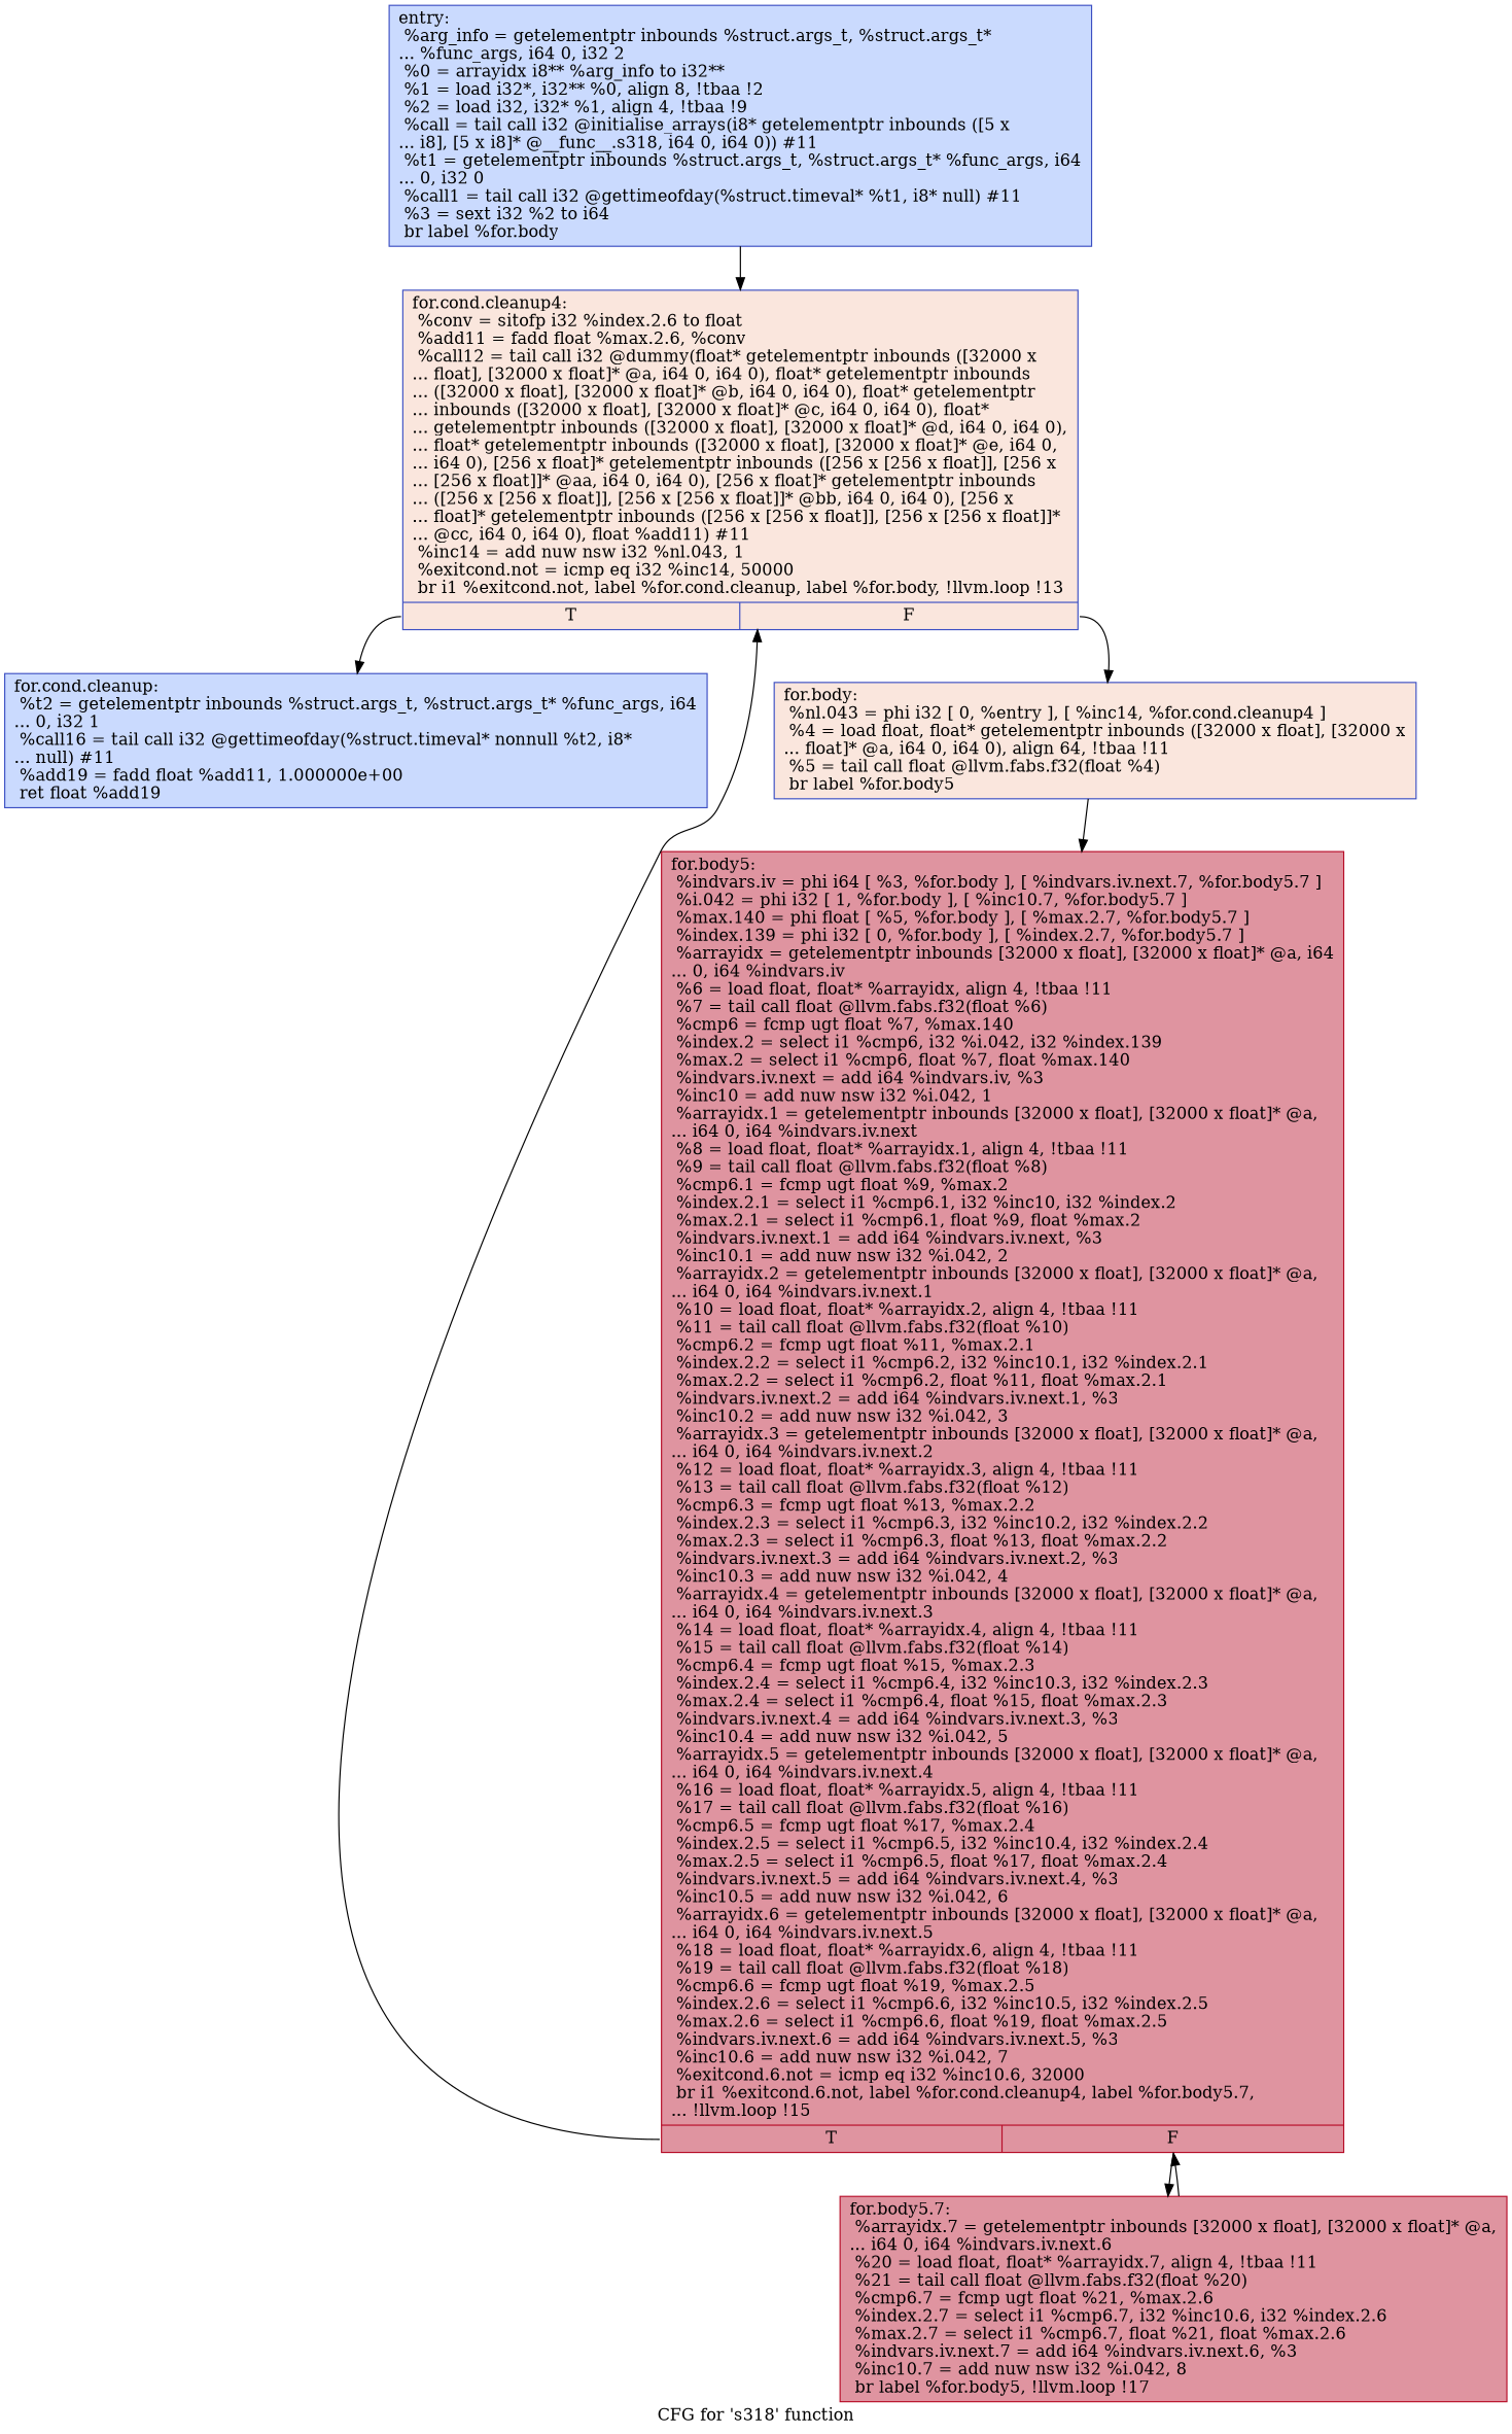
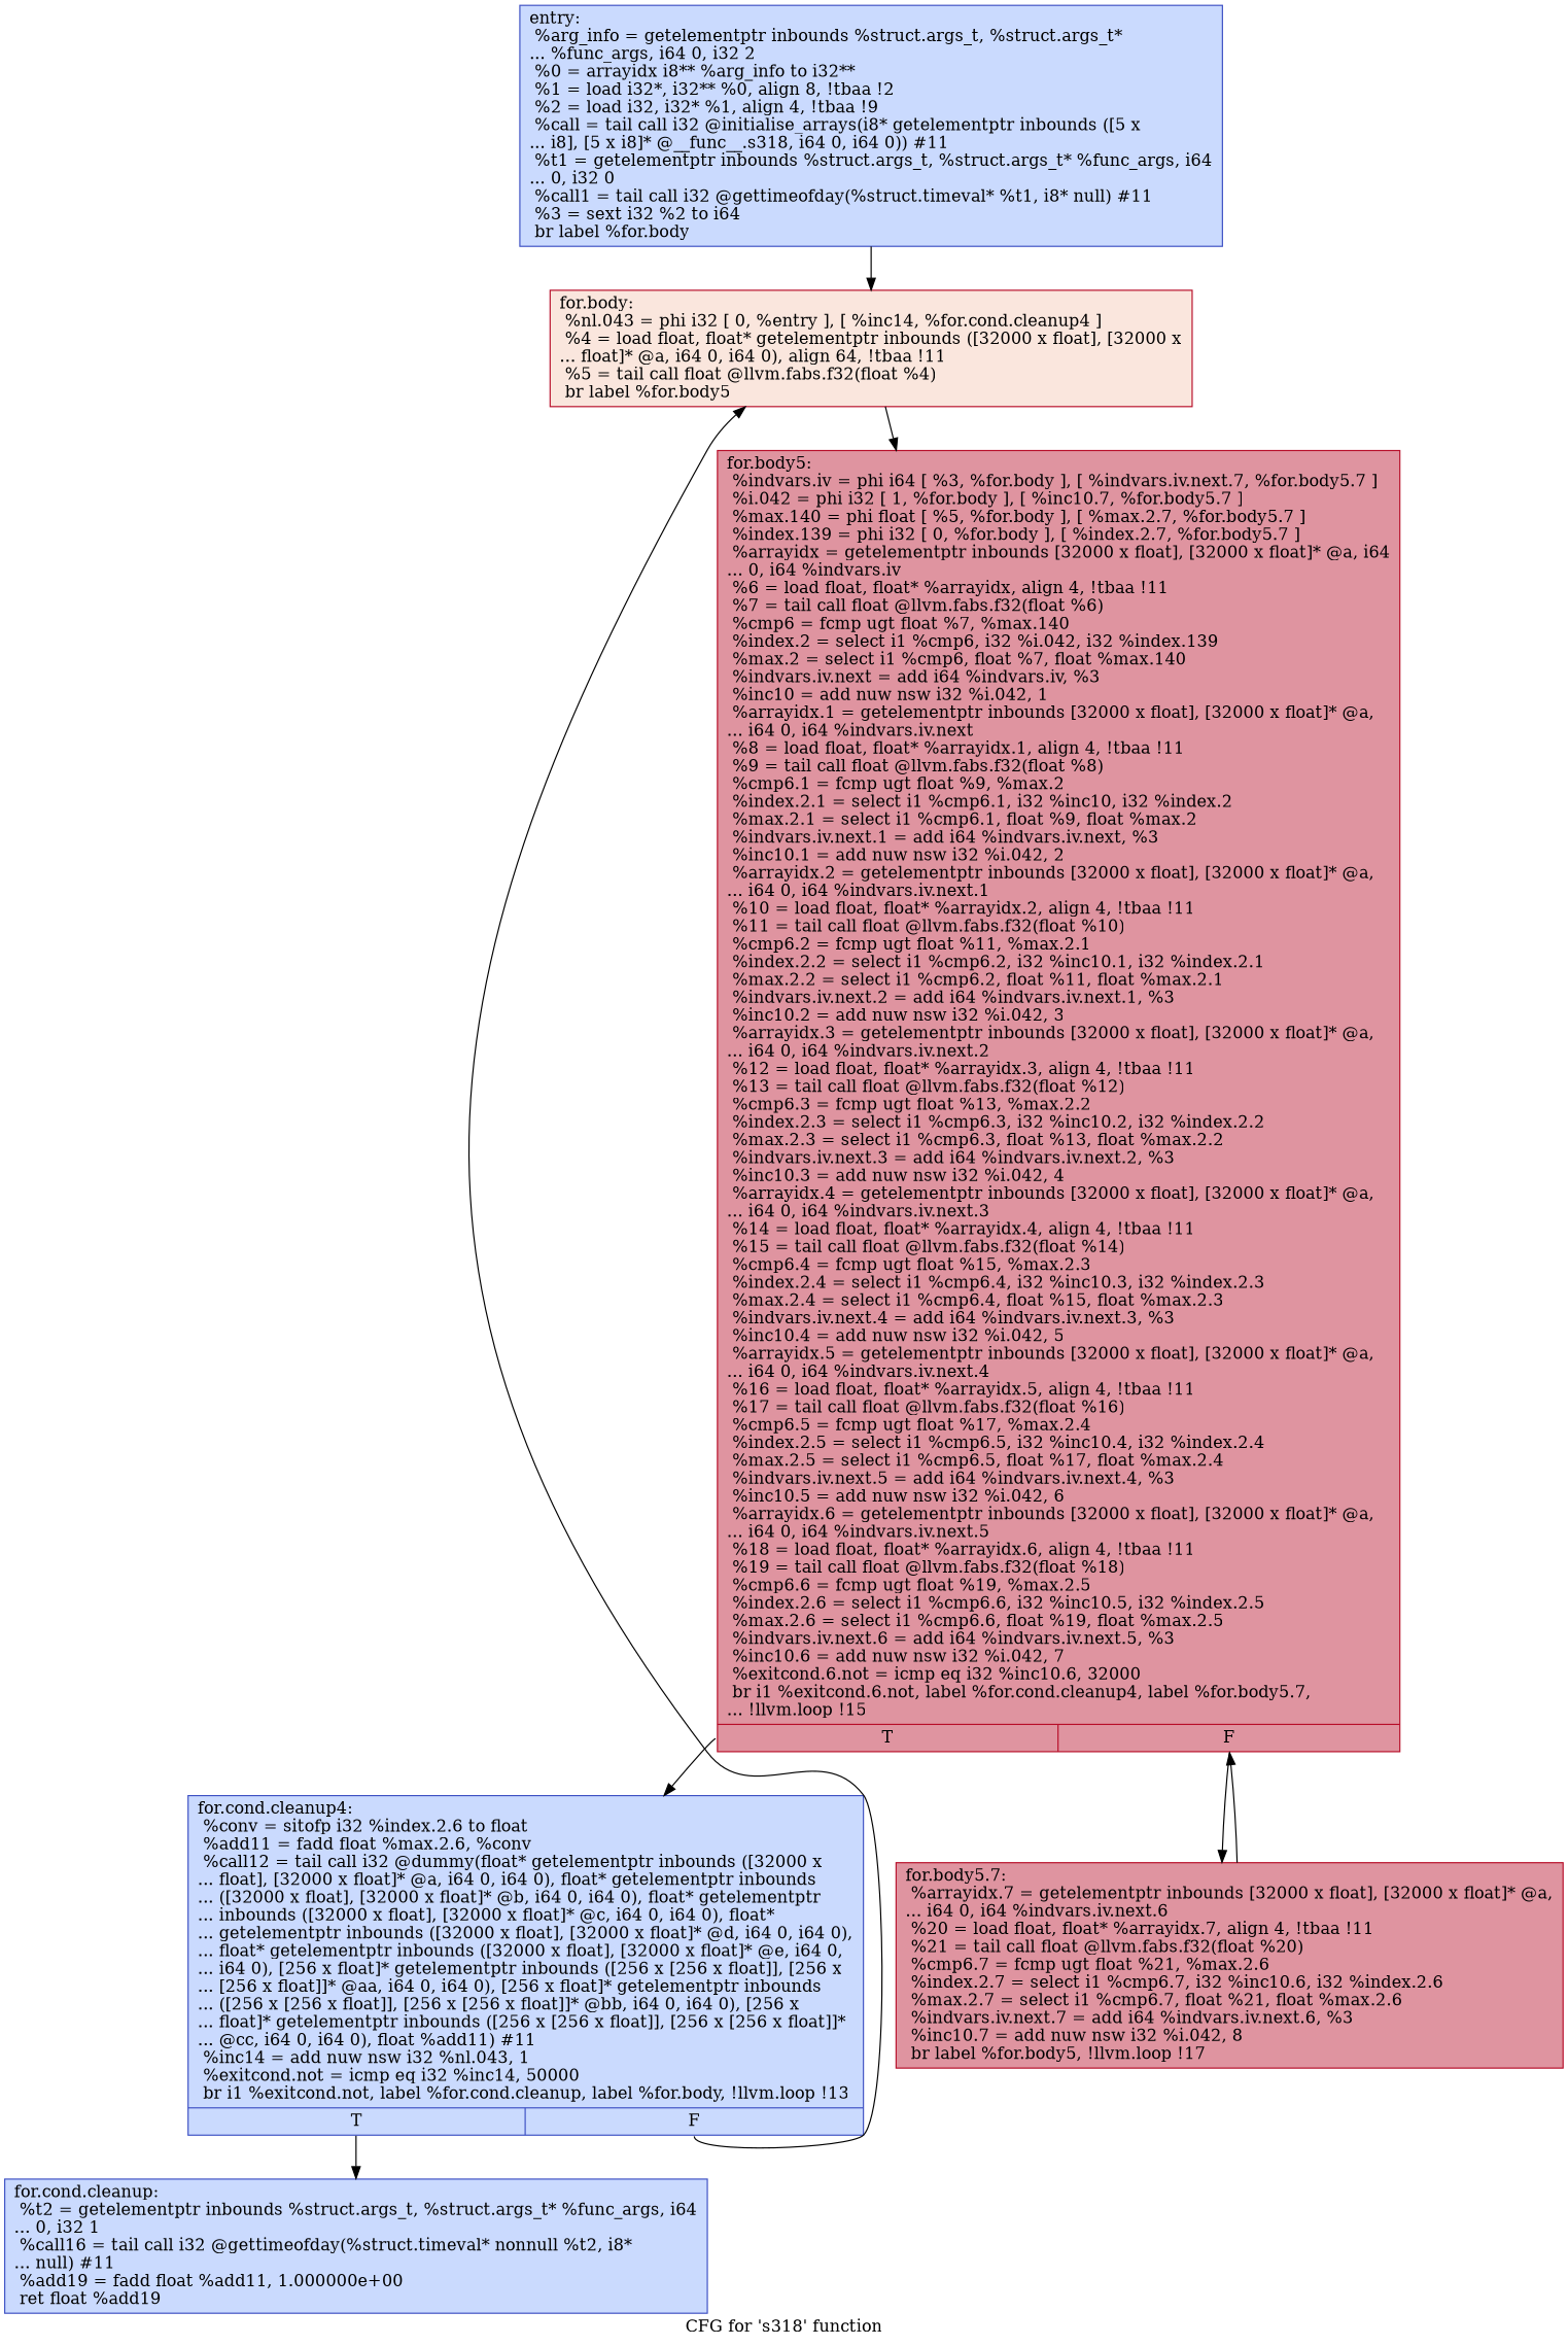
  digraph {
    label="CFG for 's318' function"
    node [color="#3d50c3ff" fillcolor="#88abfd70" shape=record style=filled]
    n1 [label="{entry:\l  %arg_info = getelementptr inbounds %struct.args_t, %struct.args_t*\l... %func_args, i64 0, i32 2\l  %0 = arrayidx i8** %arg_info to i32**\l  %1 = load i32*, i32** %0, align 8, !tbaa !2\l  %2 = load i32, i32* %1, align 4, !tbaa !9\l  %call = tail call i32 @initialise_arrays(i8* getelementptr inbounds ([5 x\l... i8], [5 x i8]* @__func__.s318, i64 0, i64 0)) #11\l  %t1 = getelementptr inbounds %struct.args_t, %struct.args_t* %func_args, i64\l... 0, i32 0\l  %call1 = tail call i32 @gettimeofday(%struct.timeval* %t1, i8* null) #11\l  %3 = sext i32 %2 to i64\l  br label %for.body\l}"]
-   n2 [fillcolor="#f3c7b170" label="{for.body:                                         \l  %nl.043 = phi i32 [ 0, %entry ], [ %inc14, %for.cond.cleanup4 ]\l  %4 = load float, float* getelementptr inbounds ([32000 x float], [32000 x\l... float]* @a, i64 0, i64 0), align 64, !tbaa !11\l  %5 = tail call float @llvm.fabs.f32(float %4)\l  br label %for.body5\l}"]
+   n2 [color="#b70d28ff" fillcolor="#f3c7b170" label="{for.body:                                         \l  %nl.043 = phi i32 [ 0, %entry ], [ %inc14, %for.cond.cleanup4 ]\l  %4 = load float, float* getelementptr inbounds ([32000 x float], [32000 x\l... float]* @a, i64 0, i64 0), align 64, !tbaa !11\l  %5 = tail call float @llvm.fabs.f32(float %4)\l  br label %for.body5\l}"]
    n3 [color="#b70d28ff" fillcolor="#b70d2870" label="{for.body5:                                        \l  %indvars.iv = phi i64 [ %3, %for.body ], [ %indvars.iv.next.7, %for.body5.7 ]\l  %i.042 = phi i32 [ 1, %for.body ], [ %inc10.7, %for.body5.7 ]\l  %max.140 = phi float [ %5, %for.body ], [ %max.2.7, %for.body5.7 ]\l  %index.139 = phi i32 [ 0, %for.body ], [ %index.2.7, %for.body5.7 ]\l  %arrayidx = getelementptr inbounds [32000 x float], [32000 x float]* @a, i64\l... 0, i64 %indvars.iv\l  %6 = load float, float* %arrayidx, align 4, !tbaa !11\l  %7 = tail call float @llvm.fabs.f32(float %6)\l  %cmp6 = fcmp ugt float %7, %max.140\l  %index.2 = select i1 %cmp6, i32 %i.042, i32 %index.139\l  %max.2 = select i1 %cmp6, float %7, float %max.140\l  %indvars.iv.next = add i64 %indvars.iv, %3\l  %inc10 = add nuw nsw i32 %i.042, 1\l  %arrayidx.1 = getelementptr inbounds [32000 x float], [32000 x float]* @a,\l... i64 0, i64 %indvars.iv.next\l  %8 = load float, float* %arrayidx.1, align 4, !tbaa !11\l  %9 = tail call float @llvm.fabs.f32(float %8)\l  %cmp6.1 = fcmp ugt float %9, %max.2\l  %index.2.1 = select i1 %cmp6.1, i32 %inc10, i32 %index.2\l  %max.2.1 = select i1 %cmp6.1, float %9, float %max.2\l  %indvars.iv.next.1 = add i64 %indvars.iv.next, %3\l  %inc10.1 = add nuw nsw i32 %i.042, 2\l  %arrayidx.2 = getelementptr inbounds [32000 x float], [32000 x float]* @a,\l... i64 0, i64 %indvars.iv.next.1\l  %10 = load float, float* %arrayidx.2, align 4, !tbaa !11\l  %11 = tail call float @llvm.fabs.f32(float %10)\l  %cmp6.2 = fcmp ugt float %11, %max.2.1\l  %index.2.2 = select i1 %cmp6.2, i32 %inc10.1, i32 %index.2.1\l  %max.2.2 = select i1 %cmp6.2, float %11, float %max.2.1\l  %indvars.iv.next.2 = add i64 %indvars.iv.next.1, %3\l  %inc10.2 = add nuw nsw i32 %i.042, 3\l  %arrayidx.3 = getelementptr inbounds [32000 x float], [32000 x float]* @a,\l... i64 0, i64 %indvars.iv.next.2\l  %12 = load float, float* %arrayidx.3, align 4, !tbaa !11\l  %13 = tail call float @llvm.fabs.f32(float %12)\l  %cmp6.3 = fcmp ugt float %13, %max.2.2\l  %index.2.3 = select i1 %cmp6.3, i32 %inc10.2, i32 %index.2.2\l  %max.2.3 = select i1 %cmp6.3, float %13, float %max.2.2\l  %indvars.iv.next.3 = add i64 %indvars.iv.next.2, %3\l  %inc10.3 = add nuw nsw i32 %i.042, 4\l  %arrayidx.4 = getelementptr inbounds [32000 x float], [32000 x float]* @a,\l... i64 0, i64 %indvars.iv.next.3\l  %14 = load float, float* %arrayidx.4, align 4, !tbaa !11\l  %15 = tail call float @llvm.fabs.f32(float %14)\l  %cmp6.4 = fcmp ugt float %15, %max.2.3\l  %index.2.4 = select i1 %cmp6.4, i32 %inc10.3, i32 %index.2.3\l  %max.2.4 = select i1 %cmp6.4, float %15, float %max.2.3\l  %indvars.iv.next.4 = add i64 %indvars.iv.next.3, %3\l  %inc10.4 = add nuw nsw i32 %i.042, 5\l  %arrayidx.5 = getelementptr inbounds [32000 x float], [32000 x float]* @a,\l... i64 0, i64 %indvars.iv.next.4\l  %16 = load float, float* %arrayidx.5, align 4, !tbaa !11\l  %17 = tail call float @llvm.fabs.f32(float %16)\l  %cmp6.5 = fcmp ugt float %17, %max.2.4\l  %index.2.5 = select i1 %cmp6.5, i32 %inc10.4, i32 %index.2.4\l  %max.2.5 = select i1 %cmp6.5, float %17, float %max.2.4\l  %indvars.iv.next.5 = add i64 %indvars.iv.next.4, %3\l  %inc10.5 = add nuw nsw i32 %i.042, 6\l  %arrayidx.6 = getelementptr inbounds [32000 x float], [32000 x float]* @a,\l... i64 0, i64 %indvars.iv.next.5\l  %18 = load float, float* %arrayidx.6, align 4, !tbaa !11\l  %19 = tail call float @llvm.fabs.f32(float %18)\l  %cmp6.6 = fcmp ugt float %19, %max.2.5\l  %index.2.6 = select i1 %cmp6.6, i32 %inc10.5, i32 %index.2.5\l  %max.2.6 = select i1 %cmp6.6, float %19, float %max.2.5\l  %indvars.iv.next.6 = add i64 %indvars.iv.next.5, %3\l  %inc10.6 = add nuw nsw i32 %i.042, 7\l  %exitcond.6.not = icmp eq i32 %inc10.6, 32000\l  br i1 %exitcond.6.not, label %for.cond.cleanup4, label %for.body5.7,\l... !llvm.loop !15\l|{<s0>T|<s1>F}}"]
-   n4 [fillcolor="#f3c7b170" label="{for.cond.cleanup4:                                \l  %conv = sitofp i32 %index.2.6 to float\l  %add11 = fadd float %max.2.6, %conv\l  %call12 = tail call i32 @dummy(float* getelementptr inbounds ([32000 x\l... float], [32000 x float]* @a, i64 0, i64 0), float* getelementptr inbounds\l... ([32000 x float], [32000 x float]* @b, i64 0, i64 0), float* getelementptr\l... inbounds ([32000 x float], [32000 x float]* @c, i64 0, i64 0), float*\l... getelementptr inbounds ([32000 x float], [32000 x float]* @d, i64 0, i64 0),\l... float* getelementptr inbounds ([32000 x float], [32000 x float]* @e, i64 0,\l... i64 0), [256 x float]* getelementptr inbounds ([256 x [256 x float]], [256 x\l... [256 x float]]* @aa, i64 0, i64 0), [256 x float]* getelementptr inbounds\l... ([256 x [256 x float]], [256 x [256 x float]]* @bb, i64 0, i64 0), [256 x\l... float]* getelementptr inbounds ([256 x [256 x float]], [256 x [256 x float]]*\l... @cc, i64 0, i64 0), float %add11) #11\l  %inc14 = add nuw nsw i32 %nl.043, 1\l  %exitcond.not = icmp eq i32 %inc14, 50000\l  br i1 %exitcond.not, label %for.cond.cleanup, label %for.body, !llvm.loop !13\l|{<s0>T|<s1>F}}"]
+   n4 [label="{for.cond.cleanup4:                                \l  %conv = sitofp i32 %index.2.6 to float\l  %add11 = fadd float %max.2.6, %conv\l  %call12 = tail call i32 @dummy(float* getelementptr inbounds ([32000 x\l... float], [32000 x float]* @a, i64 0, i64 0), float* getelementptr inbounds\l... ([32000 x float], [32000 x float]* @b, i64 0, i64 0), float* getelementptr\l... inbounds ([32000 x float], [32000 x float]* @c, i64 0, i64 0), float*\l... getelementptr inbounds ([32000 x float], [32000 x float]* @d, i64 0, i64 0),\l... float* getelementptr inbounds ([32000 x float], [32000 x float]* @e, i64 0,\l... i64 0), [256 x float]* getelementptr inbounds ([256 x [256 x float]], [256 x\l... [256 x float]]* @aa, i64 0, i64 0), [256 x float]* getelementptr inbounds\l... ([256 x [256 x float]], [256 x [256 x float]]* @bb, i64 0, i64 0), [256 x\l... float]* getelementptr inbounds ([256 x [256 x float]], [256 x [256 x float]]*\l... @cc, i64 0, i64 0), float %add11) #11\l  %inc14 = add nuw nsw i32 %nl.043, 1\l  %exitcond.not = icmp eq i32 %inc14, 50000\l  br i1 %exitcond.not, label %for.cond.cleanup, label %for.body, !llvm.loop !13\l|{<s0>T|<s1>F}}"]
    n5 [color="#b70d28ff" fillcolor="#b70d2870" label="{for.body5.7:                                      \l  %arrayidx.7 = getelementptr inbounds [32000 x float], [32000 x float]* @a,\l... i64 0, i64 %indvars.iv.next.6\l  %20 = load float, float* %arrayidx.7, align 4, !tbaa !11\l  %21 = tail call float @llvm.fabs.f32(float %20)\l  %cmp6.7 = fcmp ugt float %21, %max.2.6\l  %index.2.7 = select i1 %cmp6.7, i32 %inc10.6, i32 %index.2.6\l  %max.2.7 = select i1 %cmp6.7, float %21, float %max.2.6\l  %indvars.iv.next.7 = add i64 %indvars.iv.next.6, %3\l  %inc10.7 = add nuw nsw i32 %i.042, 8\l  br label %for.body5, !llvm.loop !17\l}"]
    n6 [label="{for.cond.cleanup:                                 \l  %t2 = getelementptr inbounds %struct.args_t, %struct.args_t* %func_args, i64\l... 0, i32 1\l  %call16 = tail call i32 @gettimeofday(%struct.timeval* nonnull %t2, i8*\l... null) #11\l  %add19 = fadd float %add11, 1.000000e+00\l  ret float %add19\l}"]
-   n1 -> n4
+   n1 -> n2
    n2 -> n3
    n3 -> n4 [tailport=s0]
    n3 -> n5 [tailport=s1]
    n4 -> n2 [tailport=s1]
    n4 -> n6 [tailport=s0]
    n5 -> n3
  }
